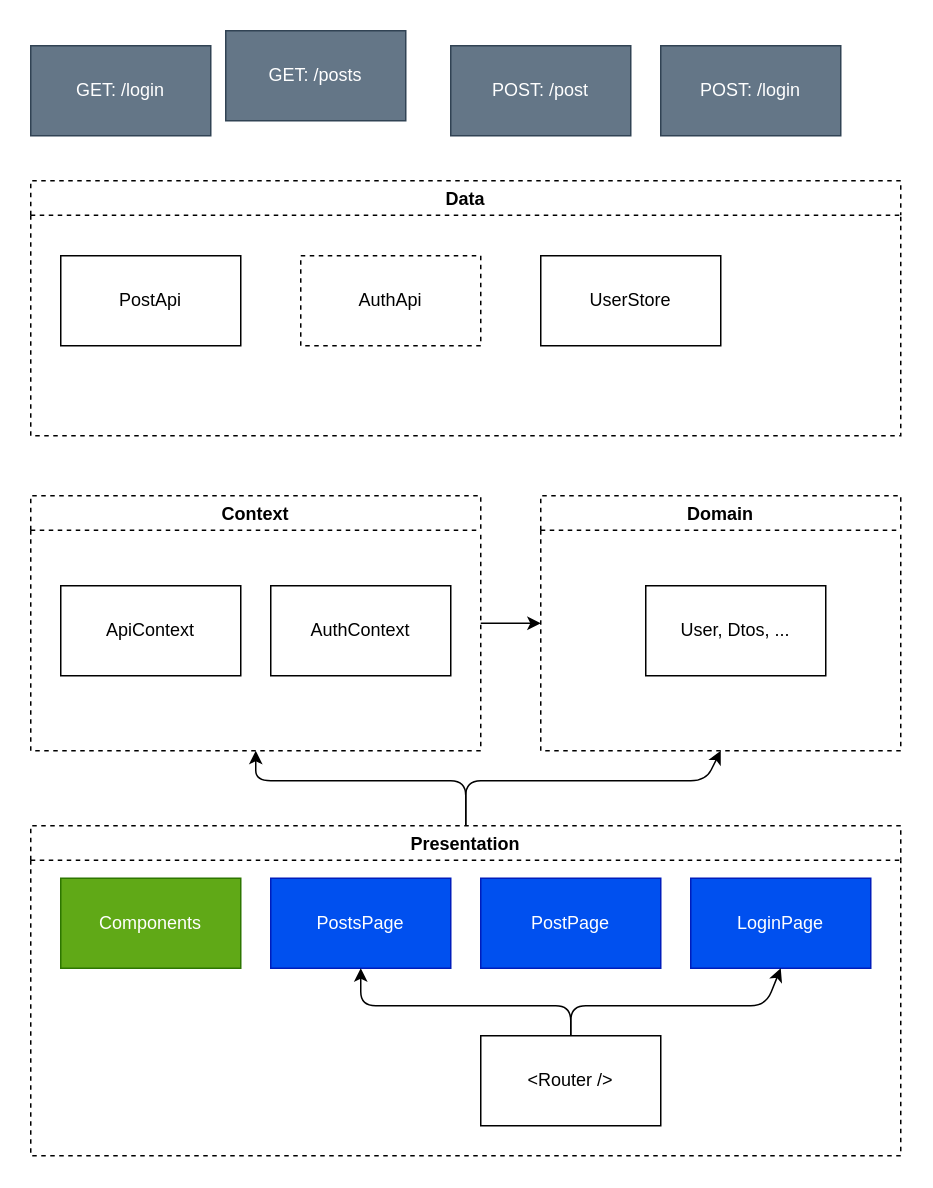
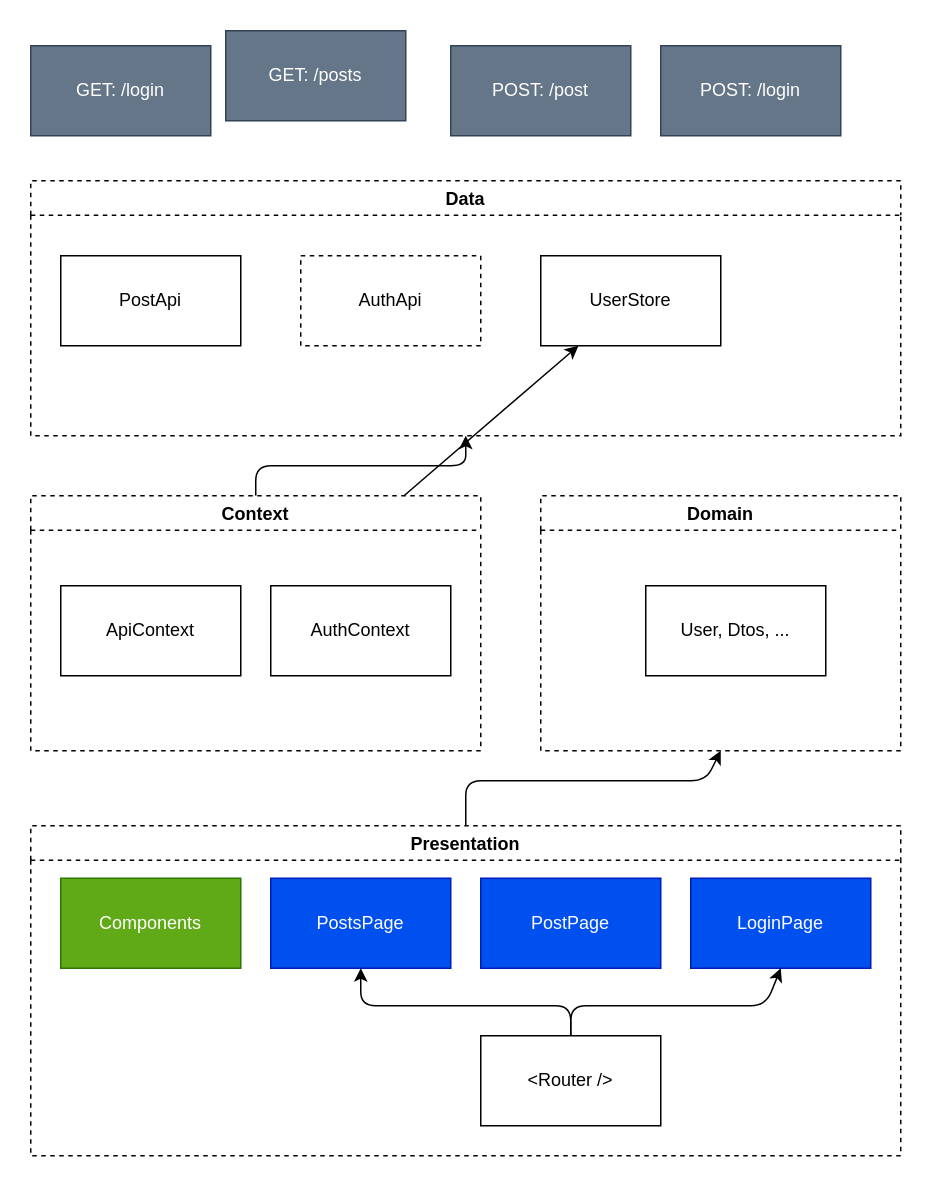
  <mxCell id="0" />
  <mxCell id="1" parent="0" />
  <mxCell id="2" value="GET: /posts" style="rounded=0;whiteSpace=wrap;html=1;fillColor=#647687;fontColor=#ffffff;strokeColor=#314354;" parent="1" vertex="1"><mxGeometry x="150" y="20" width="120" height="60" as="geometry" /></mxCell>
  <mxCell id="3" value="POST: /post" style="rounded=0;whiteSpace=wrap;html=1;fillColor=#647687;fontColor=#ffffff;strokeColor=#314354;" parent="1" vertex="1"><mxGeometry x="300" y="30" width="120" height="60" as="geometry" /></mxCell>
  <mxCell id="4" value="POST: /login" style="rounded=0;whiteSpace=wrap;html=1;fillColor=#647687;fontColor=#ffffff;strokeColor=#314354;" parent="1" vertex="1"><mxGeometry x="440" y="30" width="120" height="60" as="geometry" /></mxCell>
  <mxCell id="5" value="GET: /login" style="rounded=0;whiteSpace=wrap;html=1;fillColor=#647687;fontColor=#ffffff;strokeColor=#314354;" parent="1" vertex="1"><mxGeometry x="20" y="30" width="120" height="60" as="geometry" /></mxCell>
  <mxCell id="6" value="Data" style="swimlane;dashed=1;fillColor=default;" vertex="1" parent="1"><mxGeometry x="20" y="120" width="580" height="170" as="geometry" /></mxCell>
  <mxCell id="7" value="PostApi" style="rounded=0;whiteSpace=wrap;html=1;fillColor=default;" vertex="1" parent="6"><mxGeometry x="20" y="50" width="120" height="60" as="geometry" /></mxCell>
  <mxCell id="8" value="AuthApi" style="rounded=0;whiteSpace=wrap;html=1;fillColor=default;dashed=1;" vertex="1" parent="6"><mxGeometry x="180" y="50" width="120" height="60" as="geometry" /></mxCell>
  <mxCell id="9" value="UserStore" style="rounded=0;whiteSpace=wrap;html=1;fillColor=default;" vertex="1" parent="6"><mxGeometry x="340" y="50" width="120" height="60" as="geometry" /></mxCell>
- <mxCell id="10" value="" style="edgeStyle=none;html=1;entryX=0;entryY=0.5;entryDx=0;entryDy=0;" edge="1" parent="1" source="12" target="25"><mxGeometry relative="1" as="geometry" /></mxCell>
+ <mxCell id="10" value="" style="edgeStyle=none;html=1;" edge="1" parent="1" source="12" target="9"><mxGeometry relative="1" as="geometry" /></mxCell>
+ <mxCell id="11" style="edgeStyle=none;html=1;entryX=0.5;entryY=1;entryDx=0;entryDy=0;exitX=0.5;exitY=0;exitDx=0;exitDy=0;" edge="1" parent="1" source="12" target="6"><mxGeometry relative="1" as="geometry"><Array as="points"><mxPoint x="170" y="310" /><mxPoint x="310" y="310" /></Array></mxGeometry></mxCell>
  <mxCell id="12" value="Context" style="swimlane;dashed=1;fillColor=default;" vertex="1" parent="1"><mxGeometry x="20" y="330" width="300" height="170" as="geometry" /></mxCell>
  <mxCell id="13" value="ApiContext" style="rounded=0;whiteSpace=wrap;html=1;fillColor=default;" vertex="1" parent="12"><mxGeometry x="20" y="60" width="120" height="60" as="geometry" /></mxCell>
  <mxCell id="14" value="AuthContext" style="rounded=0;whiteSpace=wrap;html=1;fillColor=default;" vertex="1" parent="12"><mxGeometry x="160" y="60" width="120" height="60" as="geometry" /></mxCell>
- <mxCell id="15" style="edgeStyle=none;html=1;entryX=0.5;entryY=1;entryDx=0;entryDy=0;exitX=0.5;exitY=0;exitDx=0;exitDy=0;" edge="1" parent="1" source="17" target="12"><mxGeometry relative="1" as="geometry"><Array as="points"><mxPoint x="310" y="520" /><mxPoint x="170" y="520" /></Array></mxGeometry></mxCell>
  <mxCell id="16" style="edgeStyle=none;html=1;entryX=0.5;entryY=1;entryDx=0;entryDy=0;" edge="1" parent="1" target="25"><mxGeometry relative="1" as="geometry"><mxPoint x="310" y="550" as="sourcePoint" /><Array as="points"><mxPoint x="310" y="520" /><mxPoint x="470" y="520" /></Array></mxGeometry></mxCell>
  <mxCell id="17" value="Presentation" style="swimlane;dashed=1;fillColor=default;" vertex="1" parent="1"><mxGeometry x="20" y="550" width="580" height="220" as="geometry" /></mxCell>
  <mxCell id="18" value="Components" style="rounded=0;whiteSpace=wrap;html=1;fillColor=#60a917;fontColor=#ffffff;strokeColor=#2D7600;" vertex="1" parent="17"><mxGeometry x="20" y="35" width="120" height="60" as="geometry" /></mxCell>
  <mxCell id="19" value="PostsPage" style="rounded=0;whiteSpace=wrap;html=1;fontSize=12;strokeColor=#001DBC;fillColor=#0050ef;fontColor=#ffffff;" vertex="1" parent="17"><mxGeometry x="160" y="35" width="120" height="60" as="geometry" /></mxCell>
  <mxCell id="20" value="PostPage" style="rounded=0;whiteSpace=wrap;html=1;fontSize=12;strokeColor=#001DBC;fillColor=#0050ef;fontColor=#ffffff;" vertex="1" parent="17"><mxGeometry x="300" y="35" width="120" height="60" as="geometry" /></mxCell>
  <mxCell id="21" value="LoginPage" style="rounded=0;whiteSpace=wrap;html=1;fontSize=12;strokeColor=#001DBC;fillColor=#0050ef;fontColor=#ffffff;" vertex="1" parent="17"><mxGeometry x="440" y="35" width="120" height="60" as="geometry" /></mxCell>
  <mxCell id="22" style="edgeStyle=none;html=1;entryX=0.5;entryY=1;entryDx=0;entryDy=0;" edge="1" parent="17" target="19"><mxGeometry relative="1" as="geometry"><mxPoint x="360" y="140" as="sourcePoint" /><Array as="points"><mxPoint x="360" y="120" /><mxPoint x="220" y="120" /></Array></mxGeometry></mxCell>
  <mxCell id="23" style="edgeStyle=none;html=1;entryX=0.5;entryY=1;entryDx=0;entryDy=0;" edge="1" parent="17" target="21"><mxGeometry relative="1" as="geometry"><mxPoint x="360" y="140" as="sourcePoint" /><Array as="points"><mxPoint x="360" y="120" /><mxPoint x="490" y="120" /></Array></mxGeometry></mxCell>
  <mxCell id="24" value="&amp;lt;Router /&amp;gt;" style="rounded=0;whiteSpace=wrap;html=1;fillColor=default;" vertex="1" parent="17"><mxGeometry x="300" y="140" width="120" height="60" as="geometry" /></mxCell>
  <mxCell id="25" value="Domain" style="swimlane;dashed=1;fillColor=default;" vertex="1" parent="1"><mxGeometry x="360" y="330" width="240" height="170" as="geometry" /></mxCell>
  <mxCell id="26" value="User, Dtos, ..." style="rounded=0;whiteSpace=wrap;html=1;fillColor=default;" vertex="1" parent="25"><mxGeometry x="70" y="60" width="120" height="60" as="geometry" /></mxCell>
